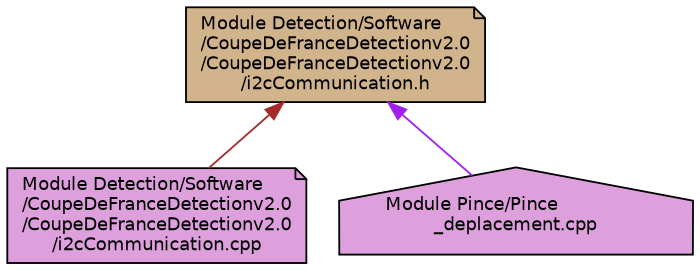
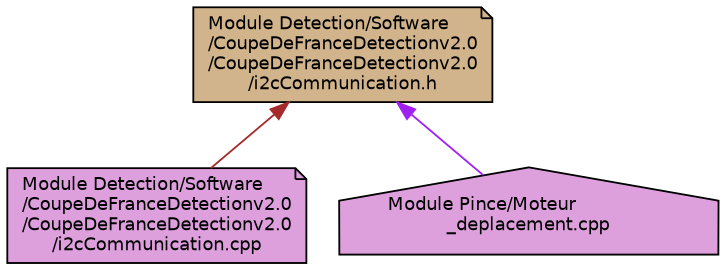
  digraph {
    node [color=black fillcolor=plum fontname=Helvetica fontsize=10 shape=note style=filled]
    edge [dir=back fontname=Helvetica fontsize=10 labelfontname=Helvetica labelfontsize=10 style=solid]
    n1 [fillcolor=tan fontcolor=black height=0.2 label="Module Detection/Software\l/CoupeDeFranceDetectionv2.0\l/CoupeDeFranceDetectionv2.0\l/i2cCommunication.h" width=0.4]
    n2 [height=0.2 label="Module Detection/Software\l/CoupeDeFranceDetectionv2.0\l/CoupeDeFranceDetectionv2.0\l/i2cCommunication.cpp" width=0.4]
-   n3 [height=0.2 label="Module Pince/Pince\l_deplacement.cpp" shape=house width=0.4]
+   n3 [height=0.2 label="Module Pince/Moteur\l_deplacement.cpp" shape=house width=0.4]
    n1 -> n2 [color=brown]
    n1 -> n3 [color=purple]
  }
